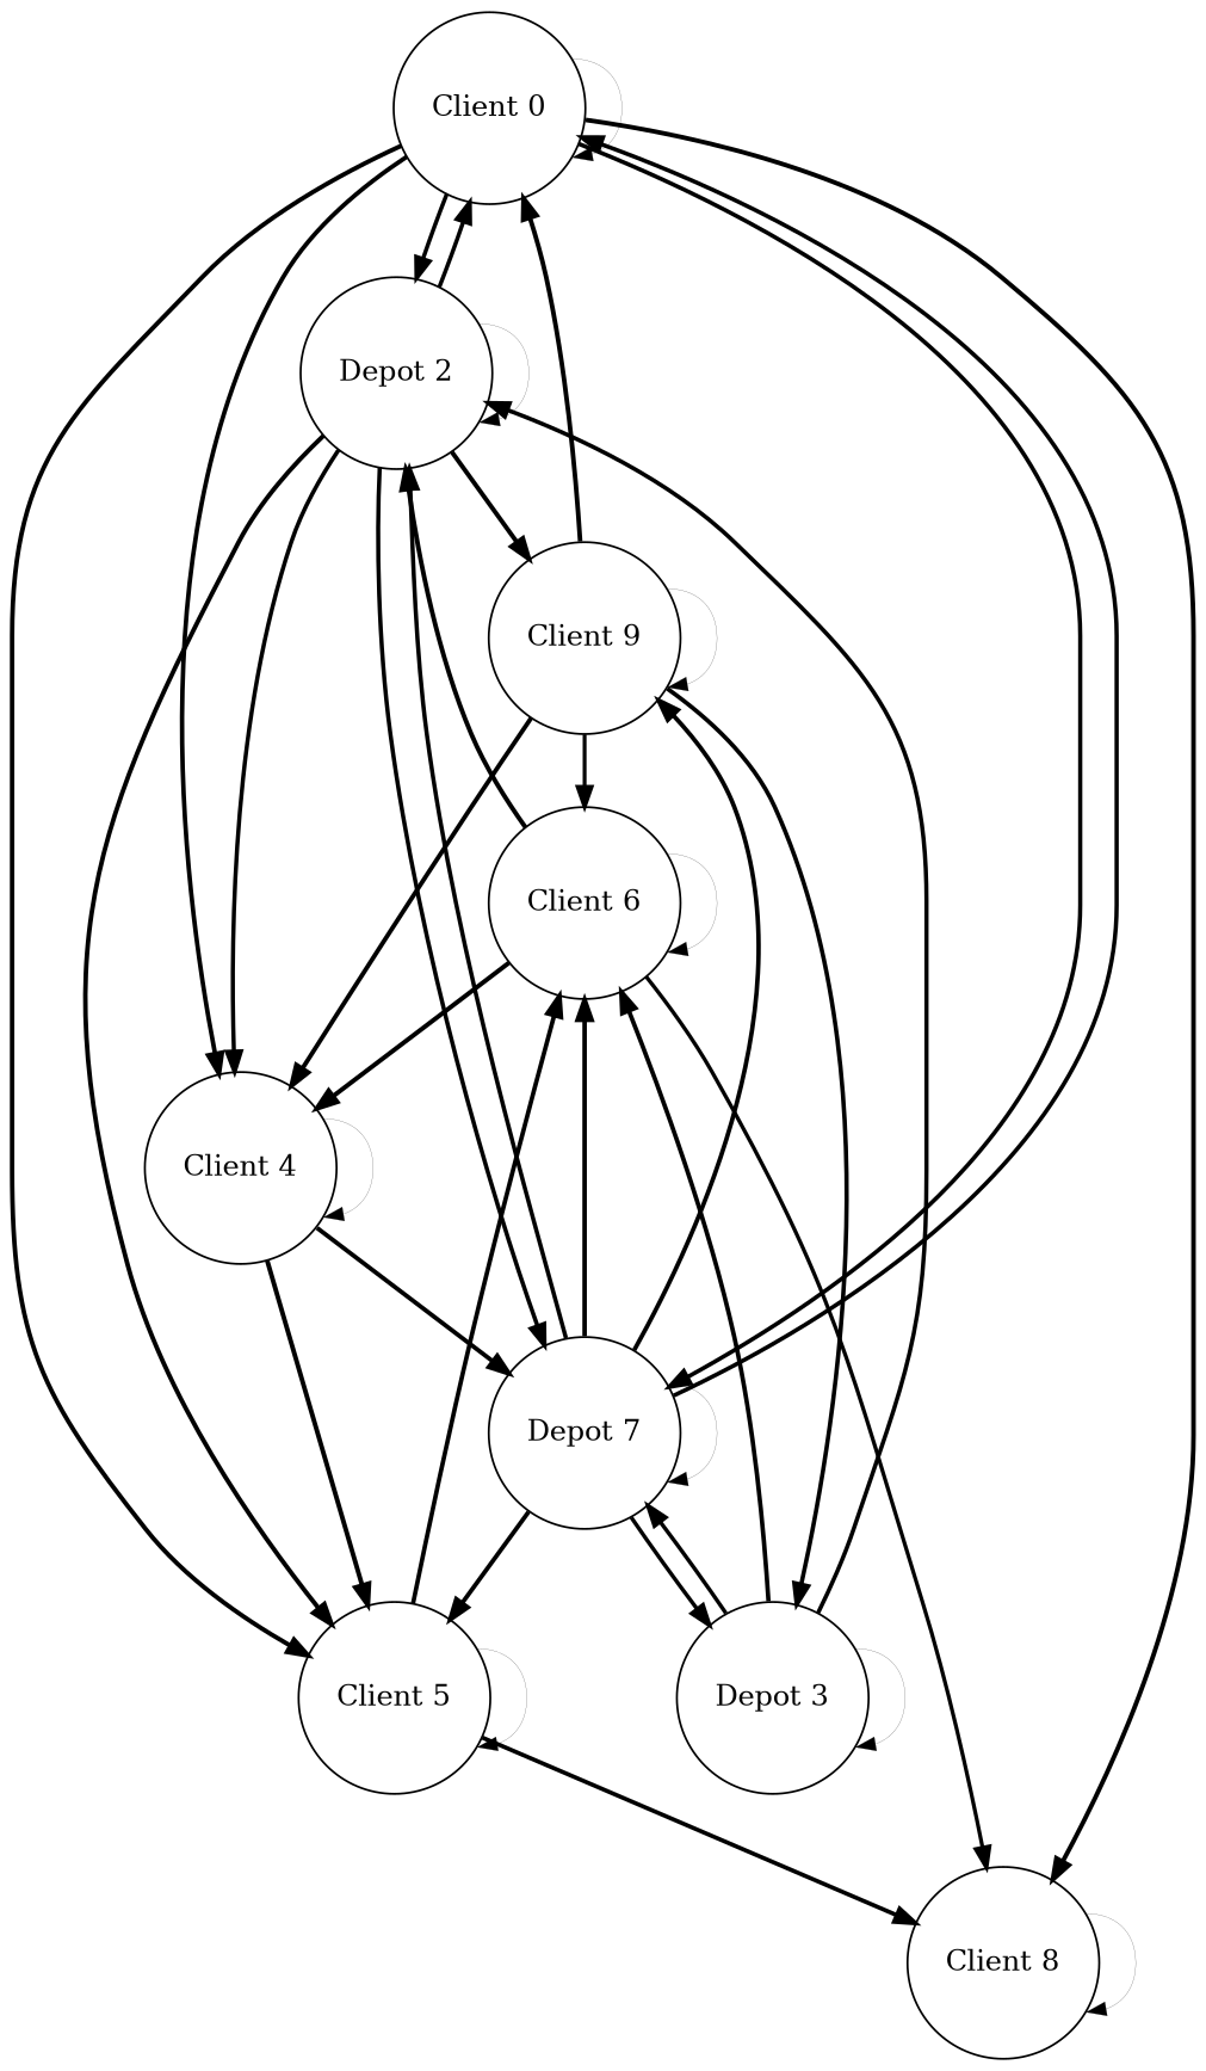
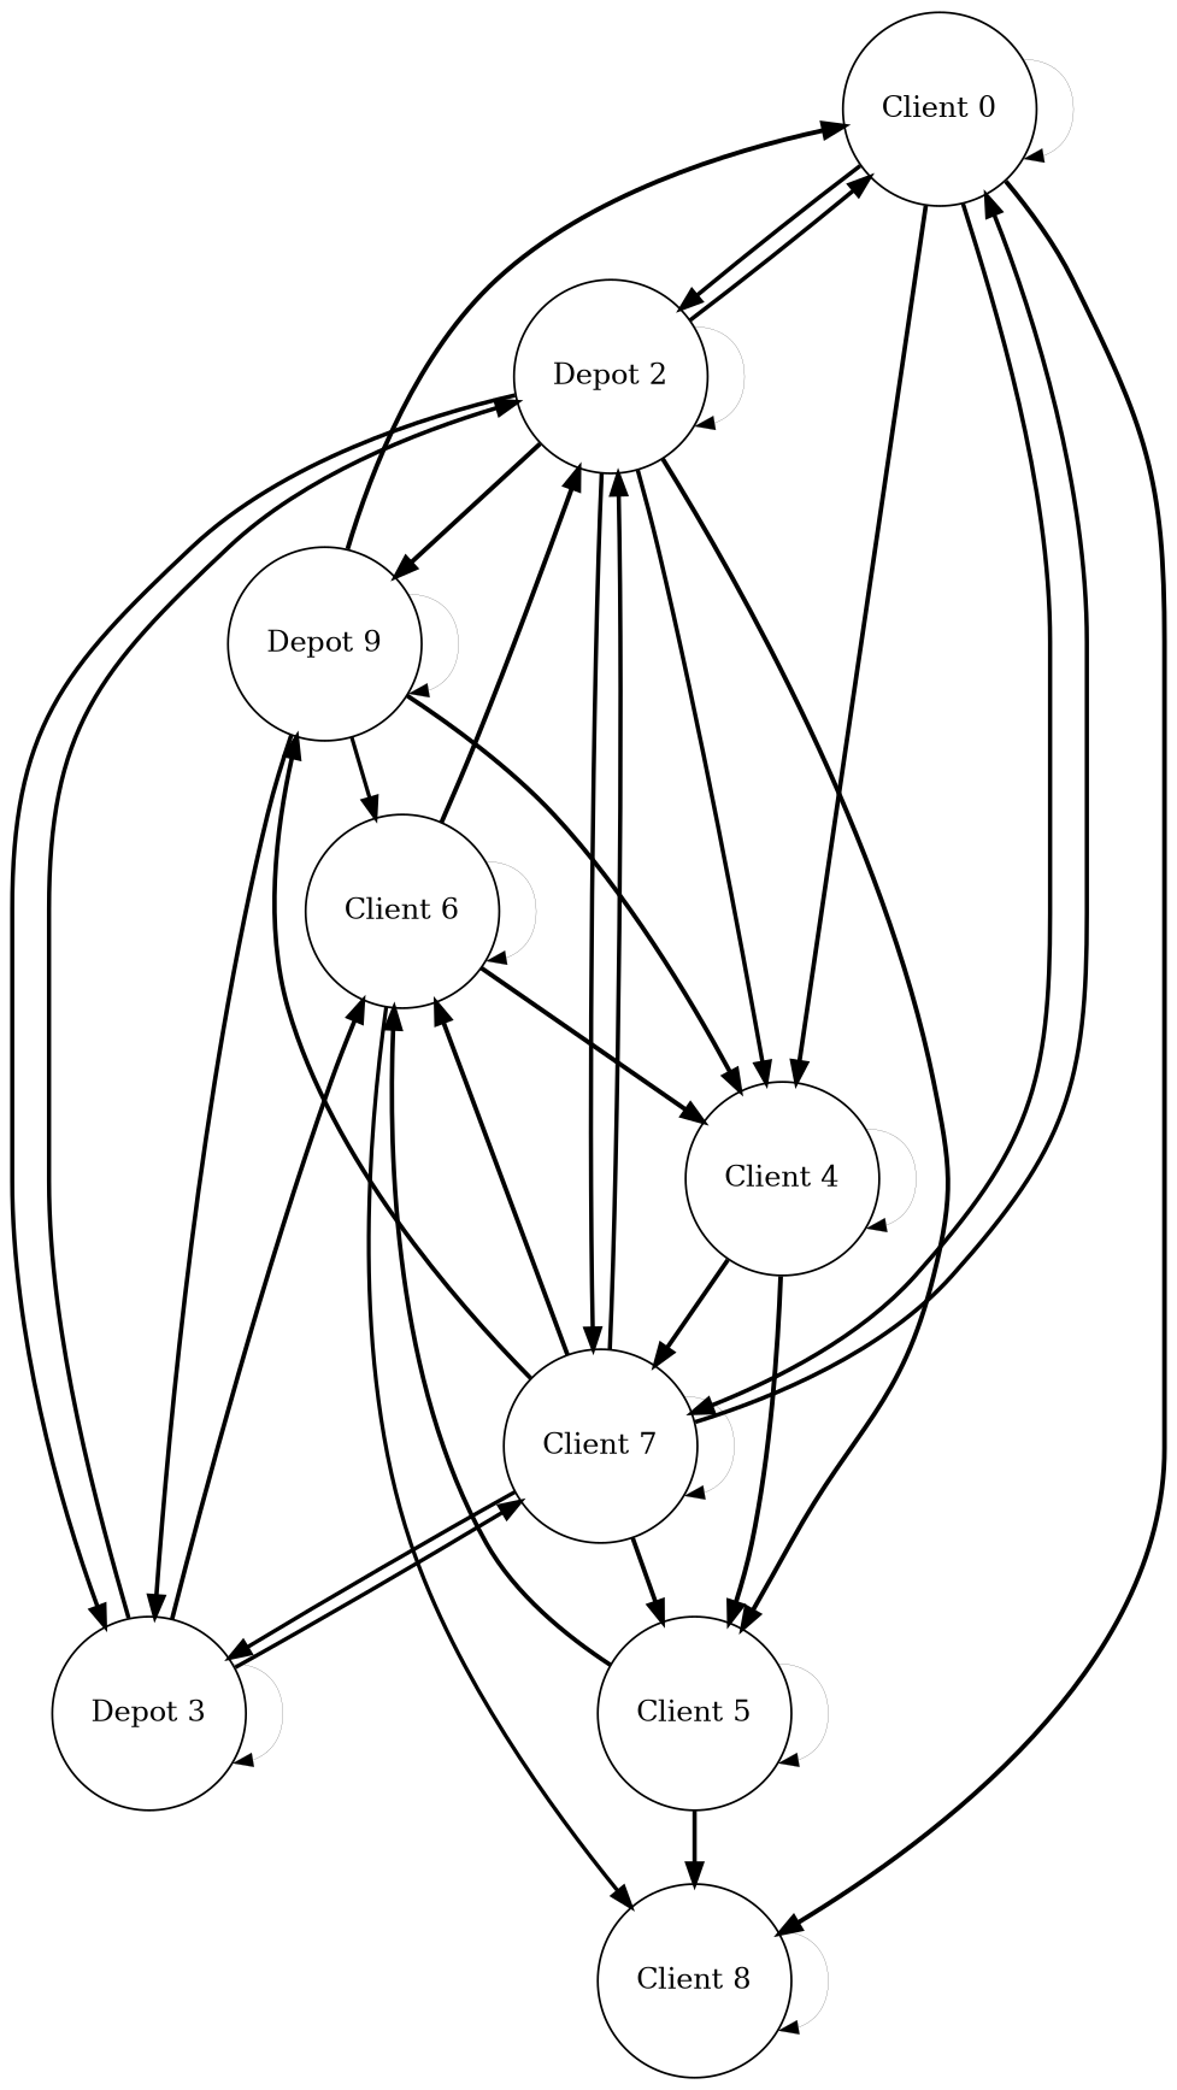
  digraph {
    node [shape=circle]
    edge [penwidth=0.10]
    n1 [label="Client 0"]
    n2 [label="Depot 2"]
    n3 [label="Client 4"]
    n4 [label="Client 5"]
-   n5 [label="Depot 7"]
+   n5 [label="Client 7"]
    n6 [label="Client 8"]
    n7 [label="Depot 3"]
-   n8 [label="Client 9"]
+   n8 [label="Depot 9"]
    n9 [label="Client 6"]
    n1 -> n1
    n1 -> n2 [penwidth=2.02]
    n1 -> n3 [penwidth=2.19]
-   n1 -> n4 [penwidth=2.23]
    n1 -> n5 [penwidth=2.07]
    n1 -> n6 [penwidth=2.27]
    n2 -> n1 [penwidth=2.02]
    n2 -> n2
    n2 -> n3 [penwidth=2.05]
    n2 -> n4 [penwidth=2.25]
    n2 -> n5 [penwidth=2.07]
+   n2 -> n7 [penwidth=2.06]
    n2 -> n8 [penwidth=2.24]
    n3 -> n3
    n3 -> n4 [penwidth=2.29]
    n3 -> n5 [penwidth=2.17]
    n4 -> n4
    n4 -> n6 [penwidth=2.10]
    n4 -> n9 [penwidth=2.17]
    n5 -> n1 [penwidth=2.07]
    n5 -> n2 [penwidth=2.07]
    n5 -> n4 [penwidth=2.18]
    n5 -> n5
    n5 -> n7 [penwidth=1.95]
    n5 -> n8 [penwidth=2.17]
    n5 -> n9 [penwidth=2.21]
    n6 -> n6
    n7 -> n2 [penwidth=2.06]
    n7 -> n5 [penwidth=1.95]
    n7 -> n7
    n7 -> n9 [penwidth=2.17]
    n8 -> n1 [penwidth=2.27]
    n8 -> n3 [penwidth=2.22]
    n8 -> n7 [penwidth=2.12]
    n8 -> n8
    n8 -> n9 [penwidth=1.87]
    n9 -> n2 [penwidth=2.27]
    n9 -> n3 [penwidth=2.26]
    n9 -> n6 [penwidth=1.90]
    n9 -> n9
  }
